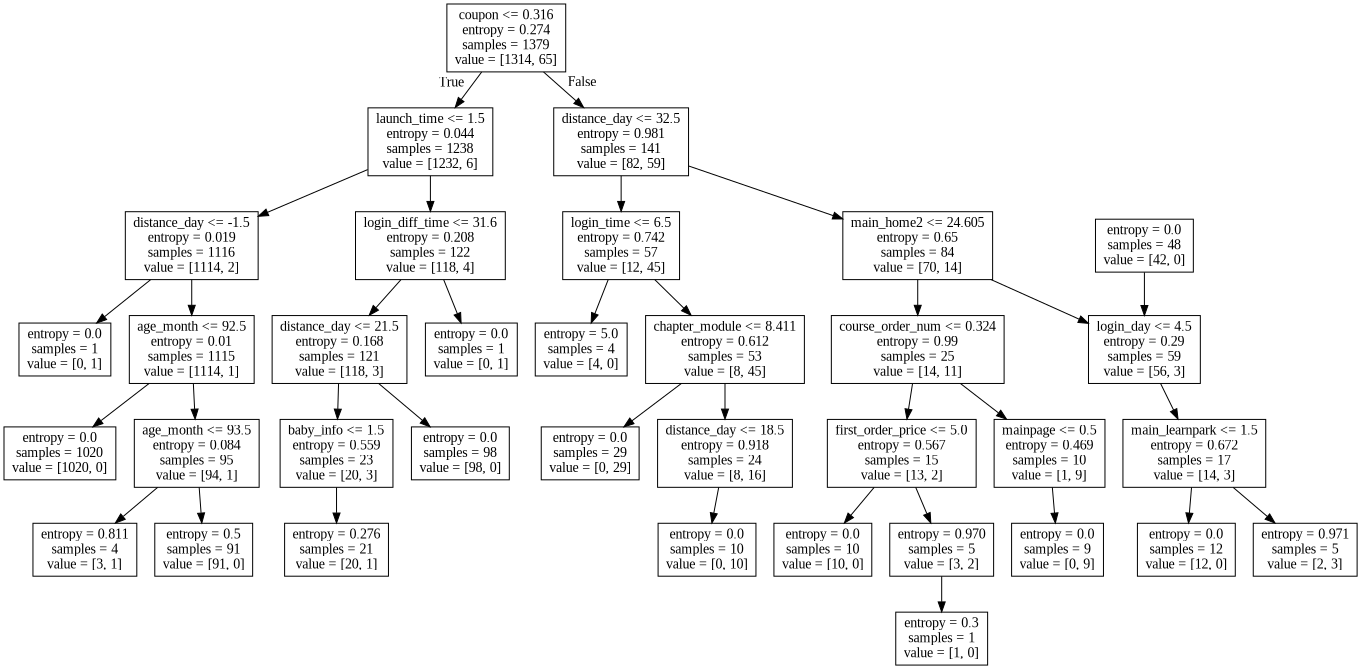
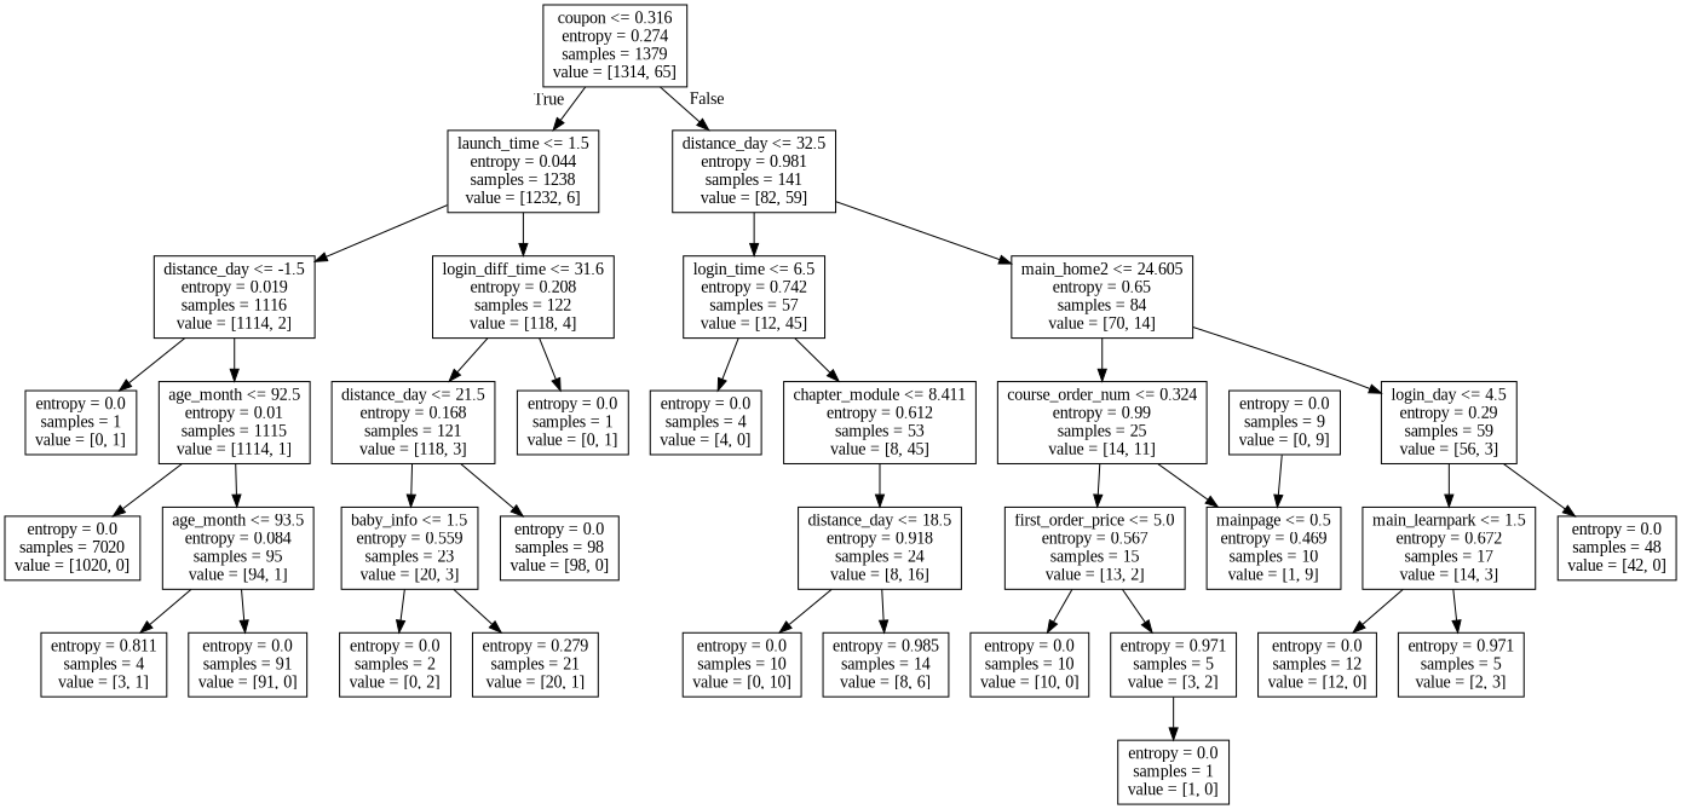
  digraph {
    fontname="Liberation Serif"
    node [fontname="Liberation Serif" shape=box]
    edge [fontname="Liberation Serif"]
    n1 [label="coupon <= 0.316\nentropy = 0.274\nsamples = 1379\nvalue = [1314, 65]"]
    n2 [label="launch_time <= 1.5\nentropy = 0.044\nsamples = 1238\nvalue = [1232, 6]"]
    n3 [label="distance_day <= 32.5\nentropy = 0.981\nsamples = 141\nvalue = [82, 59]"]
    n4 [label="distance_day <= -1.5\nentropy = 0.019\nsamples = 1116\nvalue = [1114, 2]"]
    n5 [label="login_diff_time <= 31.6\nentropy = 0.208\nsamples = 122\nvalue = [118, 4]"]
    n6 [label="login_time <= 6.5\nentropy = 0.742\nsamples = 57\nvalue = [12, 45]"]
    n7 [label="main_home2 <= 24.605\nentropy = 0.65\nsamples = 84\nvalue = [70, 14]"]
    n8 [label="entropy = 0.0\nsamples = 1\nvalue = [0, 1]"]
    n9 [label="age_month <= 92.5\nentropy = 0.01\nsamples = 1115\nvalue = [1114, 1]"]
    n10 [label="distance_day <= 21.5\nentropy = 0.168\nsamples = 121\nvalue = [118, 3]"]
    n11 [label="entropy = 0.0\nsamples = 1\nvalue = [0, 1]"]
-   n12 [label="entropy = 0.0\nsamples = 1020\nvalue = [1020, 0]"]
+   n12 [label="entropy = 0.0\nsamples = 7020\nvalue = [1020, 0]"]
    n13 [label="age_month <= 93.5\nentropy = 0.084\nsamples = 95\nvalue = [94, 1]"]
    n14 [label="entropy = 0.811\nsamples = 4\nvalue = [3, 1]"]
-   n15 [label="entropy = 0.5\nsamples = 91\nvalue = [91, 0]"]
+   n15 [label="entropy = 0.0\nsamples = 91\nvalue = [91, 0]"]
    n16 [label="baby_info <= 1.5\nentropy = 0.559\nsamples = 23\nvalue = [20, 3]"]
    n17 [label="entropy = 0.0\nsamples = 98\nvalue = [98, 0]"]
-   n19 [label="entropy = 0.276\nsamples = 21\nvalue = [20, 1]"]
-   n20 [label="entropy = 5.0\nsamples = 4\nvalue = [4, 0]"]
+   n18 [label="entropy = 0.0\nsamples = 2\nvalue = [0, 2]"]
+   n19 [label="entropy = 0.279\nsamples = 21\nvalue = [20, 1]"]
+   n20 [label="entropy = 0.0\nsamples = 4\nvalue = [4, 0]"]
    n21 [label="chapter_module <= 8.411\nentropy = 0.612\nsamples = 53\nvalue = [8, 45]"]
    n22 [label="course_order_num <= 0.324\nentropy = 0.99\nsamples = 25\nvalue = [14, 11]"]
    n23 [label="login_day <= 4.5\nentropy = 0.29\nsamples = 59\nvalue = [56, 3]"]
-   n24 [label="entropy = 0.0\nsamples = 29\nvalue = [0, 29]"]
    n25 [label="distance_day <= 18.5\nentropy = 0.918\nsamples = 24\nvalue = [8, 16]"]
    n26 [label="entropy = 0.0\nsamples = 10\nvalue = [0, 10]"]
+   n27 [label="entropy = 0.985\nsamples = 14\nvalue = [8, 6]"]
    n28 [label="first_order_price <= 5.0\nentropy = 0.567\nsamples = 15\nvalue = [13, 2]"]
    n29 [label="mainpage <= 0.5\nentropy = 0.469\nsamples = 10\nvalue = [1, 9]"]
    n30 [label="main_learnpark <= 1.5\nentropy = 0.672\nsamples = 17\nvalue = [14, 3]"]
    n31 [label="entropy = 0.0\nsamples = 48\nvalue = [42, 0]"]
    n32 [label="entropy = 0.0\nsamples = 10\nvalue = [10, 0]"]
-   n33 [label="entropy = 0.970\nsamples = 5\nvalue = [3, 2]"]
+   n33 [label="entropy = 0.971\nsamples = 5\nvalue = [3, 2]"]
    n34 [label="entropy = 0.0\nsamples = 9\nvalue = [0, 9]"]
-   n35 [label="entropy = 0.3\nsamples = 1\nvalue = [1, 0]"]
+   n35 [label="entropy = 0.0\nsamples = 1\nvalue = [1, 0]"]
    n36 [label="entropy = 0.0\nsamples = 12\nvalue = [12, 0]"]
    n37 [label="entropy = 0.971\nsamples = 5\nvalue = [2, 3]"]
    n1 -> n2 [headlabel=True labelangle=45 labeldistance=2.5]
    n1 -> n3 [headlabel=False labelangle=-45 labeldistance=2.5]
    n2 -> n4
    n2 -> n5
    n3 -> n6
    n3 -> n7
    n4 -> n8
    n4 -> n9
    n5 -> n10
    n5 -> n11
    n6 -> n20
    n6 -> n21
    n7 -> n22
    n7 -> n23
    n9 -> n12
    n9 -> n13
    n10 -> n16
    n10 -> n17
    n13 -> n14
    n13 -> n15
+   n16 -> n18
    n16 -> n19
-   n21 -> n24
    n21 -> n25
    n22 -> n28
    n22 -> n29
    n23 -> n30
-   n31 -> n23
+   n23 -> n31
    n25 -> n26
+   n25 -> n27
    n28 -> n32
    n28 -> n33
-   n29 -> n34
+   n34 -> n29
    n30 -> n36
    n30 -> n37
    n33 -> n35
  }
